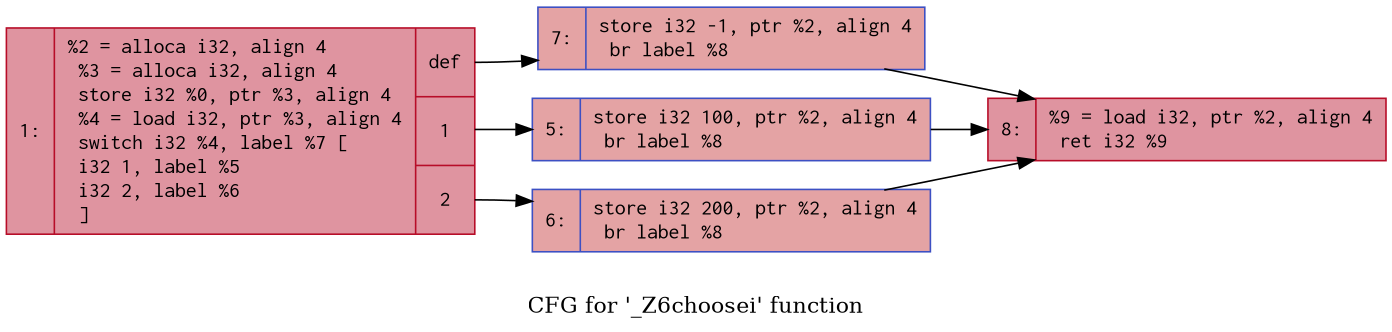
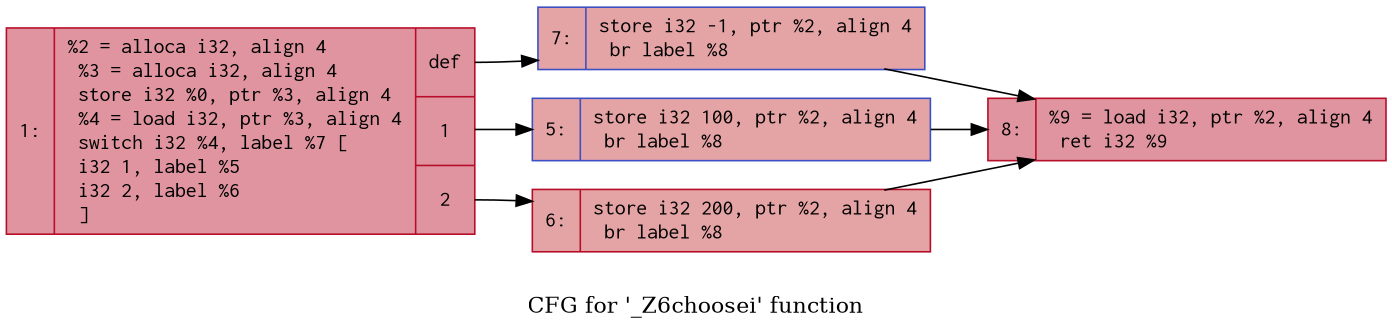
  digraph {
    label="CFG for '_Z6choosei' function"
    rankdir=LR
    node [color="#3d50c3ff" fillcolor="#c32e3170" fontname=Courier shape=record style=filled]
    n1 [color="#b70d28ff" fillcolor="#b70d2870" label="{1:\l|  %2 = alloca i32, align 4\l  %3 = alloca i32, align 4\l  store i32 %0, ptr %3, align 4\l  %4 = load i32, ptr %3, align 4\l  switch i32 %4, label %7 [\l    i32 1, label %5\l    i32 2, label %6\l  ]\l|{<s0>def|<s1>1|<s2>2}}"]
    n2 [label="{7:\l|  store i32 -1, ptr %2, align 4\l  br label %8\l}"]
    n3 [label="{5:\l|  store i32 100, ptr %2, align 4\l  br label %8\l}"]
-   n4 [label="{6:\l|  store i32 200, ptr %2, align 4\l  br label %8\l}"]
+   n4 [color="#b70d28ff" label="{6:\l|  store i32 200, ptr %2, align 4\l  br label %8\l}"]
    n5 [color="#b70d28ff" fillcolor="#b70d2870" label="{8:\l|  %9 = load i32, ptr %2, align 4\l  ret i32 %9\l}"]
    n1 -> n2 [tailport=s0]
    n1 -> n3 [tailport=s1]
    n1 -> n4 [tailport=s2]
    n2 -> n5
    n3 -> n5
    n4 -> n5
  }
